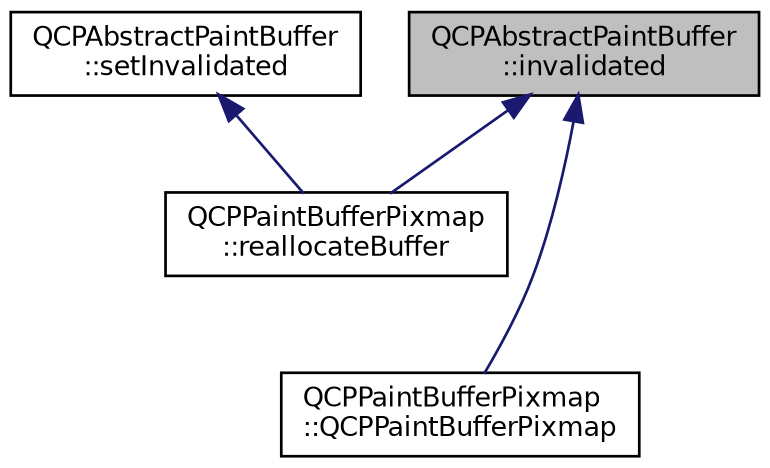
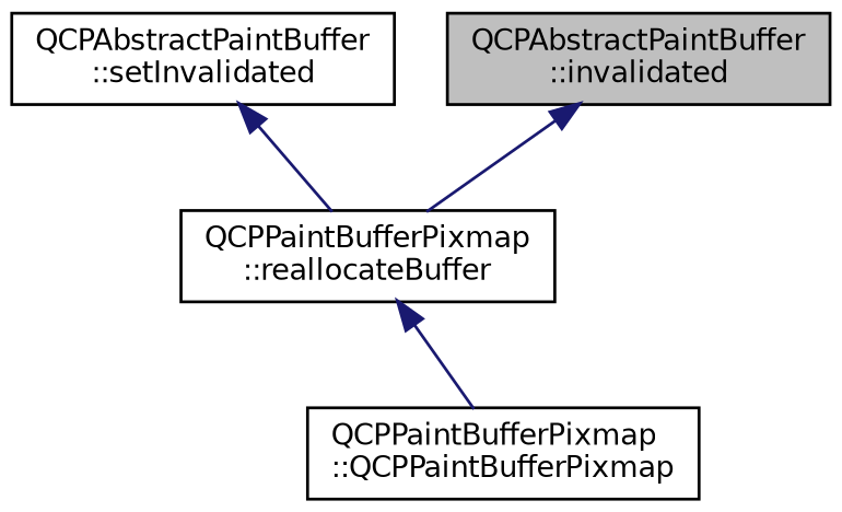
  digraph {
    rankdir=TB
    node [color=black fillcolor=white fontname=Helvetica fontsize=10 shape=record style=filled]
    edge [color=midnightblue dir=back fontname=Helvetica fontsize=10 labelfontname=Helvetica labelfontsize=10 style=solid]
    n1 [fillcolor=grey75 fontcolor=black height=0.2 label="QCPAbstractPaintBuffer\l::invalidated" width=0.4]
    n2 [height=0.2 label="QCPPaintBufferPixmap\l::reallocateBuffer" width=0.4]
    n3 [height=0.2 label="QCPAbstractPaintBuffer\l::setInvalidated" width=0.4]
    n4 [height=0.2 label="QCPPaintBufferPixmap\l::QCPPaintBufferPixmap" width=0.4]
    n1 -> n2
-   n1 -> n4
+   n2 -> n4
    n3 -> n2
  }
